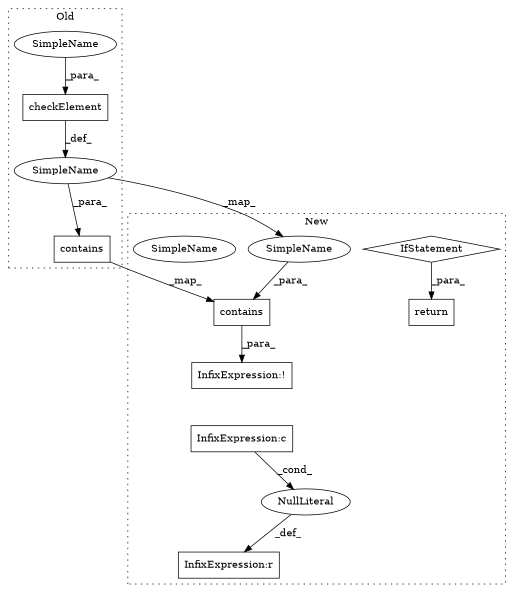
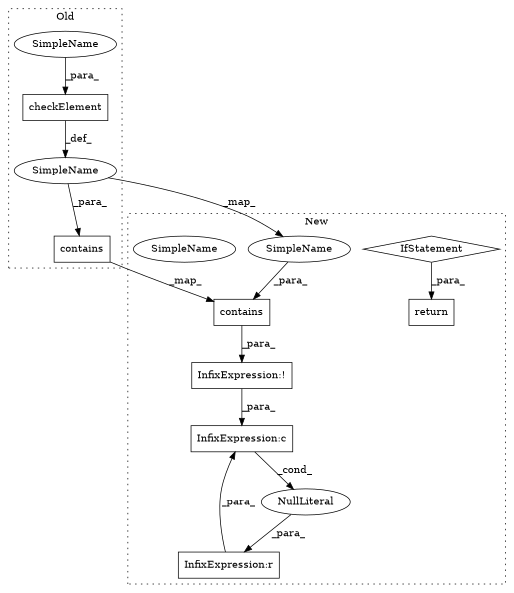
  digraph {
    node [a=42 l=1 shape=box]
    n1 [a=32 l="9,1" label=contains s="8145,8155"]
    n2 [label=SimpleName s=8099 shape=ellipse]
    n3 [a=32 l="13,1" label=checkElement s="8103,8123"]
    n4 [l=7 label=SimpleName s=8116 shape=ellipse]
    n5 [a=32 l="9,1" label=contains s="9848,9858"]
    n6 [label=SimpleName s=9814 shape=ellipse]
    n7 [a=25 l="4,2" label=IfStatement s="9837,9875" shape=diamond]
    n8 [a=41 l=7 label=return s=9887]
    n9 [a=38 label="InfixExpression:!" s=9841]
    n10 [a=27 l=4 label="InfixExpression:r" s=9867]
    n11 [a=33 l=4 label=NullLiteral s=9871 shape=ellipse]
    n12 [l=7 label=SimpleName s=9431 shape=ellipse]
    n13 [a=27 l=4 label="InfixExpression:c" s=9859]
    subgraph cluster_1 {
      label=Old
      style=dotted
      n1
      n2
      n3
      n4
    }
    subgraph cluster_2 {
      label=New
      style=dotted
      n5
      n6
      n7
      n8
      n9
      n10
      n11
      n12
      n13
    }
    n1 -> n5 [label=_map_]
    n2 -> n1 [label=_para_]
    n2 -> n6 [label=_map_]
    n3 -> n2 [label=_def_]
    n4 -> n3 [label=_para_]
    n5 -> n9 [label=_para_]
    n6 -> n5 [label=_para_]
    n7 -> n8 [label=_para_]
-   n11 -> n10 [label=_def_]
+   n9 -> n13 [label=_para_]
+   n10 -> n13 [label=_para_]
+   n11 -> n10 [label=_para_]
    n13 -> n11 [label=_cond_]
  }
